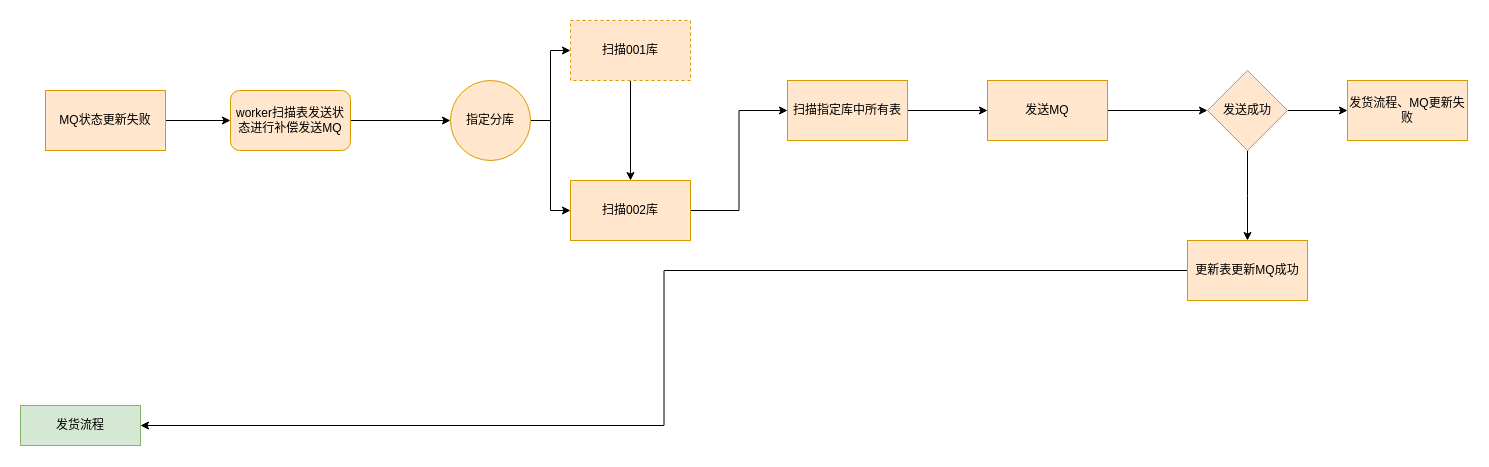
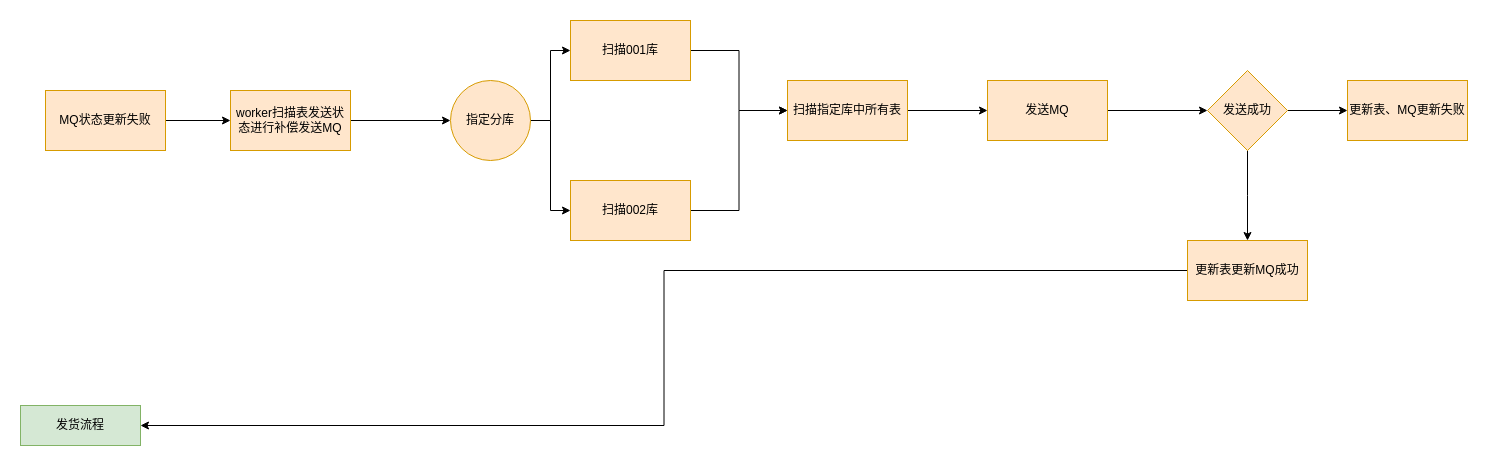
  <mxCell id="0" />
  <mxCell id="1" parent="0" />
  <mxCell id="2" value="" style="edgeStyle=orthogonalEdgeStyle;rounded=0;orthogonalLoop=1;jettySize=auto;html=1;" edge="1" parent="1" source="3" target="5"><mxGeometry relative="1" as="geometry" /></mxCell>
  <mxCell id="3" value="MQ状态更新失败" style="rounded=0;whiteSpace=wrap;html=1;fillColor=#ffe6cc;strokeColor=#d79b00;" vertex="1" parent="1"><mxGeometry x="45" y="90" width="120" height="60" as="geometry" /></mxCell>
  <mxCell id="4" value="" style="edgeStyle=orthogonalEdgeStyle;rounded=0;orthogonalLoop=1;jettySize=auto;html=1;" edge="1" parent="1" source="5" target="8"><mxGeometry relative="1" as="geometry" /></mxCell>
- <mxCell id="5" value="worker扫描表发送状态进行补偿发送MQ" style="whiteSpace=wrap;html=1;fillColor=#ffe6cc;strokeColor=#d79b00;rounded=1;" vertex="1" parent="1"><mxGeometry x="230" y="90" width="120" height="60" as="geometry" /></mxCell>
+ <mxCell id="5" value="worker扫描表发送状态进行补偿发送MQ" style="whiteSpace=wrap;html=1;fillColor=#ffe6cc;strokeColor=#d79b00;rounded=0;" vertex="1" parent="1"><mxGeometry x="230" y="90" width="120" height="60" as="geometry" /></mxCell>
  <mxCell id="6" value="" style="edgeStyle=orthogonalEdgeStyle;rounded=0;orthogonalLoop=1;jettySize=auto;html=1;" edge="1" parent="1" source="8" target="10"><mxGeometry relative="1" as="geometry" /></mxCell>
  <mxCell id="7" value="" style="edgeStyle=orthogonalEdgeStyle;rounded=0;orthogonalLoop=1;jettySize=auto;html=1;" edge="1" parent="1" source="8" target="12"><mxGeometry relative="1" as="geometry"><Array as="points"><mxPoint x="550" y="120" /><mxPoint x="550" y="210" /></Array></mxGeometry></mxCell>
  <mxCell id="8" value="指定分库" style="ellipse;whiteSpace=wrap;html=1;fillColor=#ffe6cc;strokeColor=#d79b00;" vertex="1" parent="1"><mxGeometry x="450" y="80" width="80" height="80" as="geometry" /></mxCell>
- <mxCell id="9" value="" style="edgeStyle=orthogonalEdgeStyle;rounded=0;orthogonalLoop=1;jettySize=auto;html=1;" edge="1" parent="1" source="10" target="12"><mxGeometry relative="1" as="geometry" /></mxCell>
- <mxCell id="10" value="扫描001库" style="whiteSpace=wrap;html=1;fillColor=#ffe6cc;strokeColor=#d79b00;rounded=0;dashed=1;" vertex="1" parent="1"><mxGeometry x="570" y="20" width="120" height="60" as="geometry" /></mxCell>
+ <mxCell id="9" value="" style="edgeStyle=orthogonalEdgeStyle;rounded=0;orthogonalLoop=1;jettySize=auto;html=1;" edge="1" parent="1" source="10" target="14"><mxGeometry relative="1" as="geometry" /></mxCell>
+ <mxCell id="10" value="扫描001库" style="whiteSpace=wrap;html=1;fillColor=#ffe6cc;strokeColor=#d79b00;rounded=0;" vertex="1" parent="1"><mxGeometry x="570" y="20" width="120" height="60" as="geometry" /></mxCell>
  <mxCell id="11" style="edgeStyle=orthogonalEdgeStyle;rounded=0;orthogonalLoop=1;jettySize=auto;html=1;entryX=0;entryY=0.5;entryDx=0;entryDy=0;" edge="1" parent="1" source="12" target="14"><mxGeometry relative="1" as="geometry" /></mxCell>
  <mxCell id="12" value="扫描002库" style="whiteSpace=wrap;html=1;fillColor=#ffe6cc;strokeColor=#d79b00;rounded=0;" vertex="1" parent="1"><mxGeometry x="570" y="180" width="120" height="60" as="geometry" /></mxCell>
  <mxCell id="13" value="" style="edgeStyle=orthogonalEdgeStyle;rounded=0;orthogonalLoop=1;jettySize=auto;html=1;" edge="1" parent="1" source="14" target="16"><mxGeometry relative="1" as="geometry" /></mxCell>
  <mxCell id="14" value="扫描指定库中所有表" style="whiteSpace=wrap;html=1;fillColor=#ffe6cc;strokeColor=#d79b00;rounded=0;" vertex="1" parent="1"><mxGeometry x="787" y="80" width="120" height="60" as="geometry" /></mxCell>
  <mxCell id="15" value="" style="edgeStyle=orthogonalEdgeStyle;rounded=0;orthogonalLoop=1;jettySize=auto;html=1;" edge="1" parent="1" source="16" target="19"><mxGeometry relative="1" as="geometry" /></mxCell>
  <mxCell id="16" value="发送MQ" style="whiteSpace=wrap;html=1;fillColor=#ffe6cc;strokeColor=#d79b00;rounded=0;" vertex="1" parent="1"><mxGeometry x="987" y="80" width="120" height="60" as="geometry" /></mxCell>
  <mxCell id="17" value="" style="edgeStyle=orthogonalEdgeStyle;rounded=0;orthogonalLoop=1;jettySize=auto;html=1;" edge="1" parent="1" source="19" target="21"><mxGeometry relative="1" as="geometry" /></mxCell>
  <mxCell id="18" style="edgeStyle=orthogonalEdgeStyle;rounded=0;orthogonalLoop=1;jettySize=auto;html=1;" edge="1" parent="1" source="19"><mxGeometry relative="1" as="geometry"><mxPoint x="1247" y="240" as="targetPoint" /></mxGeometry></mxCell>
  <mxCell id="19" value="发送成功" style="rhombus;whiteSpace=wrap;html=1;fillColor=#ffe6cc;strokeColor=#d79b00;rounded=0;" vertex="1" parent="1"><mxGeometry x="1207" y="70" width="80" height="80" as="geometry" /></mxCell>
  <mxCell id="20" value="发货流程" style="rounded=0;whiteSpace=wrap;html=1;fillColor=#d5e8d4;strokeColor=#82b366;" vertex="1" parent="1"><mxGeometry x="20" y="405" width="120" height="40" as="geometry" /></mxCell>
- <mxCell id="21" value="发货流程、MQ更新失败" style="whiteSpace=wrap;html=1;fillColor=#ffe6cc;strokeColor=#d79b00;rounded=0;" vertex="1" parent="1"><mxGeometry x="1347" y="80" width="120" height="60" as="geometry" /></mxCell>
+ <mxCell id="21" value="更新表、MQ更新失败" style="whiteSpace=wrap;html=1;fillColor=#ffe6cc;strokeColor=#d79b00;rounded=0;" vertex="1" parent="1"><mxGeometry x="1347" y="80" width="120" height="60" as="geometry" /></mxCell>
  <mxCell id="22" style="edgeStyle=orthogonalEdgeStyle;rounded=0;orthogonalLoop=1;jettySize=auto;html=1;entryX=1;entryY=0.5;entryDx=0;entryDy=0;" edge="1" parent="1" source="23" target="20"><mxGeometry relative="1" as="geometry" /></mxCell>
  <mxCell id="23" value="更新表更新MQ成功" style="rounded=0;whiteSpace=wrap;html=1;fillColor=#ffe6cc;strokeColor=#d79b00;" vertex="1" parent="1"><mxGeometry x="1187" y="240" width="120" height="60" as="geometry" /></mxCell>
